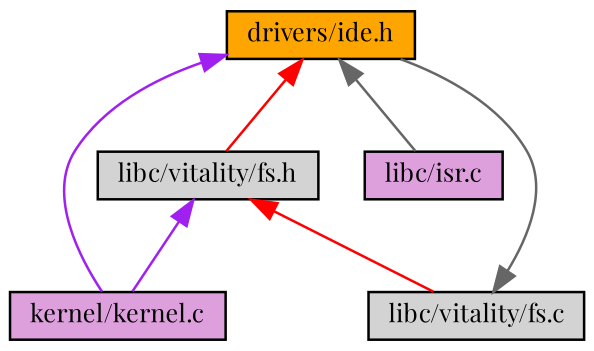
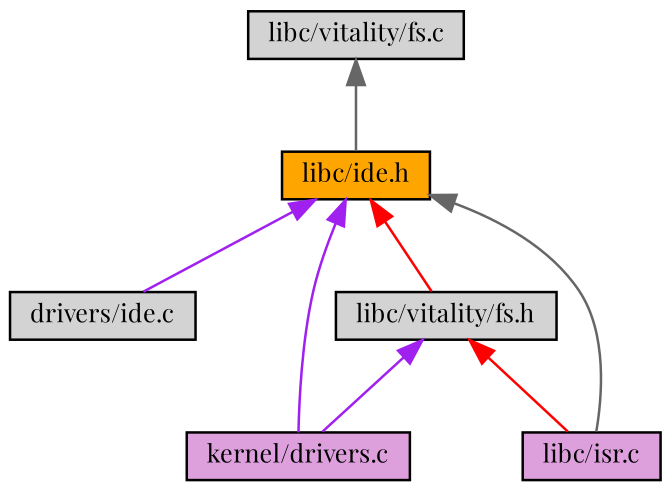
  digraph {
    fontname="Playfair Display"
    node [color=black fillcolor=lightgrey fontname="Playfair Display" fontsize=10 shape=record style=filled]
    edge [color=purple dir=back fontname="Playfair Display" fontsize=10 labelfontname=Helvetica labelfontsize=10 style=solid]
-   n1 [fillcolor=orange fontcolor=black height=0.2 label="drivers/ide.h" width=0.4]
-   n3 [fillcolor=plum height=0.2 label="kernel/kernel.c" width=0.4]
+   n1 [fillcolor=orange fontcolor=black height=0.2 label="libc/ide.h" width=0.4]
+   n2 [height=0.2 label="drivers/ide.c" width=0.4]
+   n3 [fillcolor=plum height=0.2 label="kernel/drivers.c" width=0.4]
    n4 [height=0.2 label="libc/vitality/fs.h" width=0.4]
    n5 [fillcolor=plum height=0.2 label="libc/isr.c" width=0.4]
    n6 [height=0.2 label="libc/vitality/fs.c" width=0.4]
+   n1 -> n2
    n1 -> n3
    n1 -> n4 [color=red]
    n1 -> n5 [color=gray40]
    n4 -> n3
-   n4 -> n6 [color=red]
+   n4 -> n5 [color=red]
    n6 -> n1 [color=gray40]
  }
